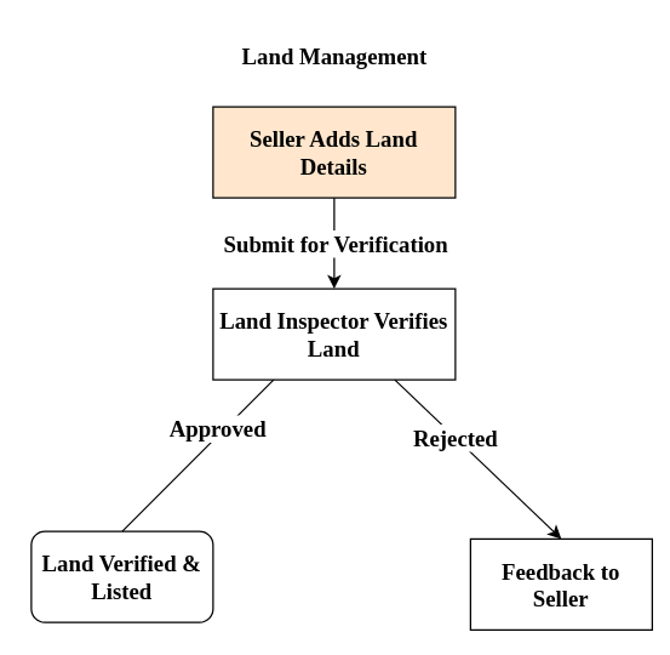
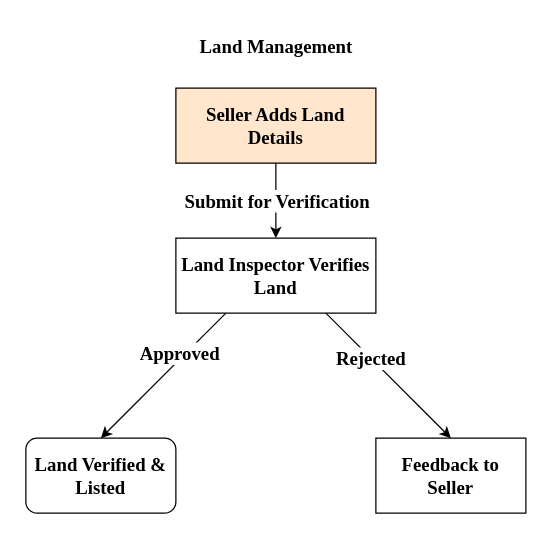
  <mxCell id="0" />
  <mxCell id="1" parent="0" />
  <mxCell id="2" value="Land Inspector Verifies Land" style="rounded=0;whiteSpace=wrap;html=1;fontFamily=Times New Roman;fontStyle=1;fontSize=15;" vertex="1" parent="1"><mxGeometry x="140" y="190" width="160" height="60" as="geometry" /></mxCell>
  <mxCell id="3" value="Seller Adds Land Details" style="rounded=0;whiteSpace=wrap;html=1;fontFamily=Times New Roman;fontStyle=1;fontSize=15;fillColor=#ffe6cc;" vertex="1" parent="1"><mxGeometry x="140" y="70" width="160" height="60" as="geometry" /></mxCell>
- <mxCell id="4" value="Feedback to Seller" style="rounded=0;whiteSpace=wrap;html=1;fontFamily=Times New Roman;fontStyle=1;fontSize=15;" vertex="1" parent="1"><mxGeometry x="310" y="355" width="120" height="60" as="geometry" /></mxCell>
+ <mxCell id="4" value="Feedback to Seller" style="rounded=0;whiteSpace=wrap;html=1;fontFamily=Times New Roman;fontStyle=1;fontSize=15;" vertex="1" parent="1"><mxGeometry x="300" y="350" width="120" height="60" as="geometry" /></mxCell>
  <mxCell id="5" value="Land Verified &amp;amp; Listed" style="whiteSpace=wrap;html=1;fontFamily=Times New Roman;fontStyle=1;fontSize=15;rounded=1;" vertex="1" parent="1"><mxGeometry x="20" y="350" width="120" height="60" as="geometry" /></mxCell>
  <mxCell id="6" value="" style="endArrow=classic;html=1;rounded=0;exitX=0.5;exitY=1;exitDx=0;exitDy=0;entryX=0.5;entryY=0;entryDx=0;entryDy=0;fontFamily=Times New Roman;fontStyle=1;fontSize=15;" edge="1" parent="1" source="3" target="2"><mxGeometry width="50" height="50" relative="1" as="geometry"><mxPoint x="180" y="250" as="sourcePoint" /><mxPoint x="230" y="200" as="targetPoint" /></mxGeometry></mxCell>
  <mxCell id="7" value="Submit for Verification" style="edgeLabel;html=1;align=center;verticalAlign=middle;resizable=0;points=[];fontFamily=Times New Roman;fontStyle=1;fontSize=15;" vertex="1" connectable="0" parent="6"><mxGeometry x="-0.033" relative="1" as="geometry"><mxPoint as="offset" /></mxGeometry></mxCell>
- <mxCell id="8" value="" style="endArrow=none;html=1;rounded=0;entryX=0.5;entryY=0;entryDx=0;entryDy=0;exitX=0.25;exitY=1;exitDx=0;exitDy=0;fontFamily=Times New Roman;fontStyle=1;fontSize=15;" edge="1" parent="1" source="2" target="5"><mxGeometry width="50" height="50" relative="1" as="geometry"><mxPoint x="180" y="250" as="sourcePoint" /><mxPoint x="230" y="200" as="targetPoint" /></mxGeometry></mxCell>
+ <mxCell id="8" value="" style="endArrow=classic;html=1;rounded=0;entryX=0.5;entryY=0;entryDx=0;entryDy=0;exitX=0.25;exitY=1;exitDx=0;exitDy=0;fontFamily=Times New Roman;fontStyle=1;fontSize=15;" edge="1" parent="1" source="2" target="5"><mxGeometry width="50" height="50" relative="1" as="geometry"><mxPoint x="180" y="250" as="sourcePoint" /><mxPoint x="230" y="200" as="targetPoint" /></mxGeometry></mxCell>
  <mxCell id="9" value="Approved" style="edgeLabel;html=1;align=center;verticalAlign=middle;resizable=0;points=[];fontFamily=Times New Roman;fontStyle=1;fontSize=15;" vertex="1" connectable="0" parent="8"><mxGeometry x="-0.129" y="-1" relative="1" as="geometry"><mxPoint x="7" y="-12" as="offset" /></mxGeometry></mxCell>
  <mxCell id="10" value="" style="endArrow=classic;html=1;rounded=0;entryX=0.5;entryY=0;entryDx=0;entryDy=0;exitX=0.75;exitY=1;exitDx=0;exitDy=0;fontFamily=Times New Roman;fontStyle=1;fontSize=15;" edge="1" parent="1" source="2" target="4"><mxGeometry width="50" height="50" relative="1" as="geometry"><mxPoint x="180" y="250" as="sourcePoint" /><mxPoint x="230" y="200" as="targetPoint" /></mxGeometry></mxCell>
  <mxCell id="11" value="Rejected" style="edgeLabel;html=1;align=center;verticalAlign=middle;resizable=0;points=[];fontFamily=Times New Roman;fontStyle=1;fontSize=15;" vertex="1" connectable="0" parent="10"><mxGeometry x="-0.295" relative="1" as="geometry"><mxPoint as="offset" /></mxGeometry></mxCell>
  <mxCell id="12" value="Land Management&lt;div&gt;&lt;br&gt;&lt;/div&gt;" style="text;html=1;align=center;verticalAlign=middle;resizable=0;points=[];autosize=1;strokeColor=none;fillColor=none;fontFamily=Times New Roman;fontStyle=1;fontSize=15;" vertex="1" parent="1"><mxGeometry x="150" y="20" width="140" height="50" as="geometry" /></mxCell>
